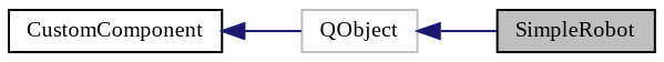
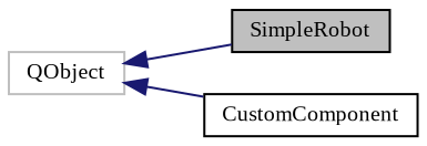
  digraph {
    fontname="Liberation Serif"
    rankdir=LR
    node [color=black fillcolor=white fontname="Liberation Serif" fontsize=10 shape=record style=filled]
    edge [color=midnightblue dir=back fontname="Liberation Serif" fontsize=10 labelfontname=Helvetica labelfontsize=10 style=solid]
    n1 [fillcolor=grey75 fontcolor=black height=0.2 label=SimpleRobot width=0.4]
    n2 [height=0.2 label=CustomComponent width=0.4]
    n3 [color=grey75 height=0.2 label=QObject width=0.4]
    n3 -> n1
-   n2 -> n3
+   n3 -> n2
  }
